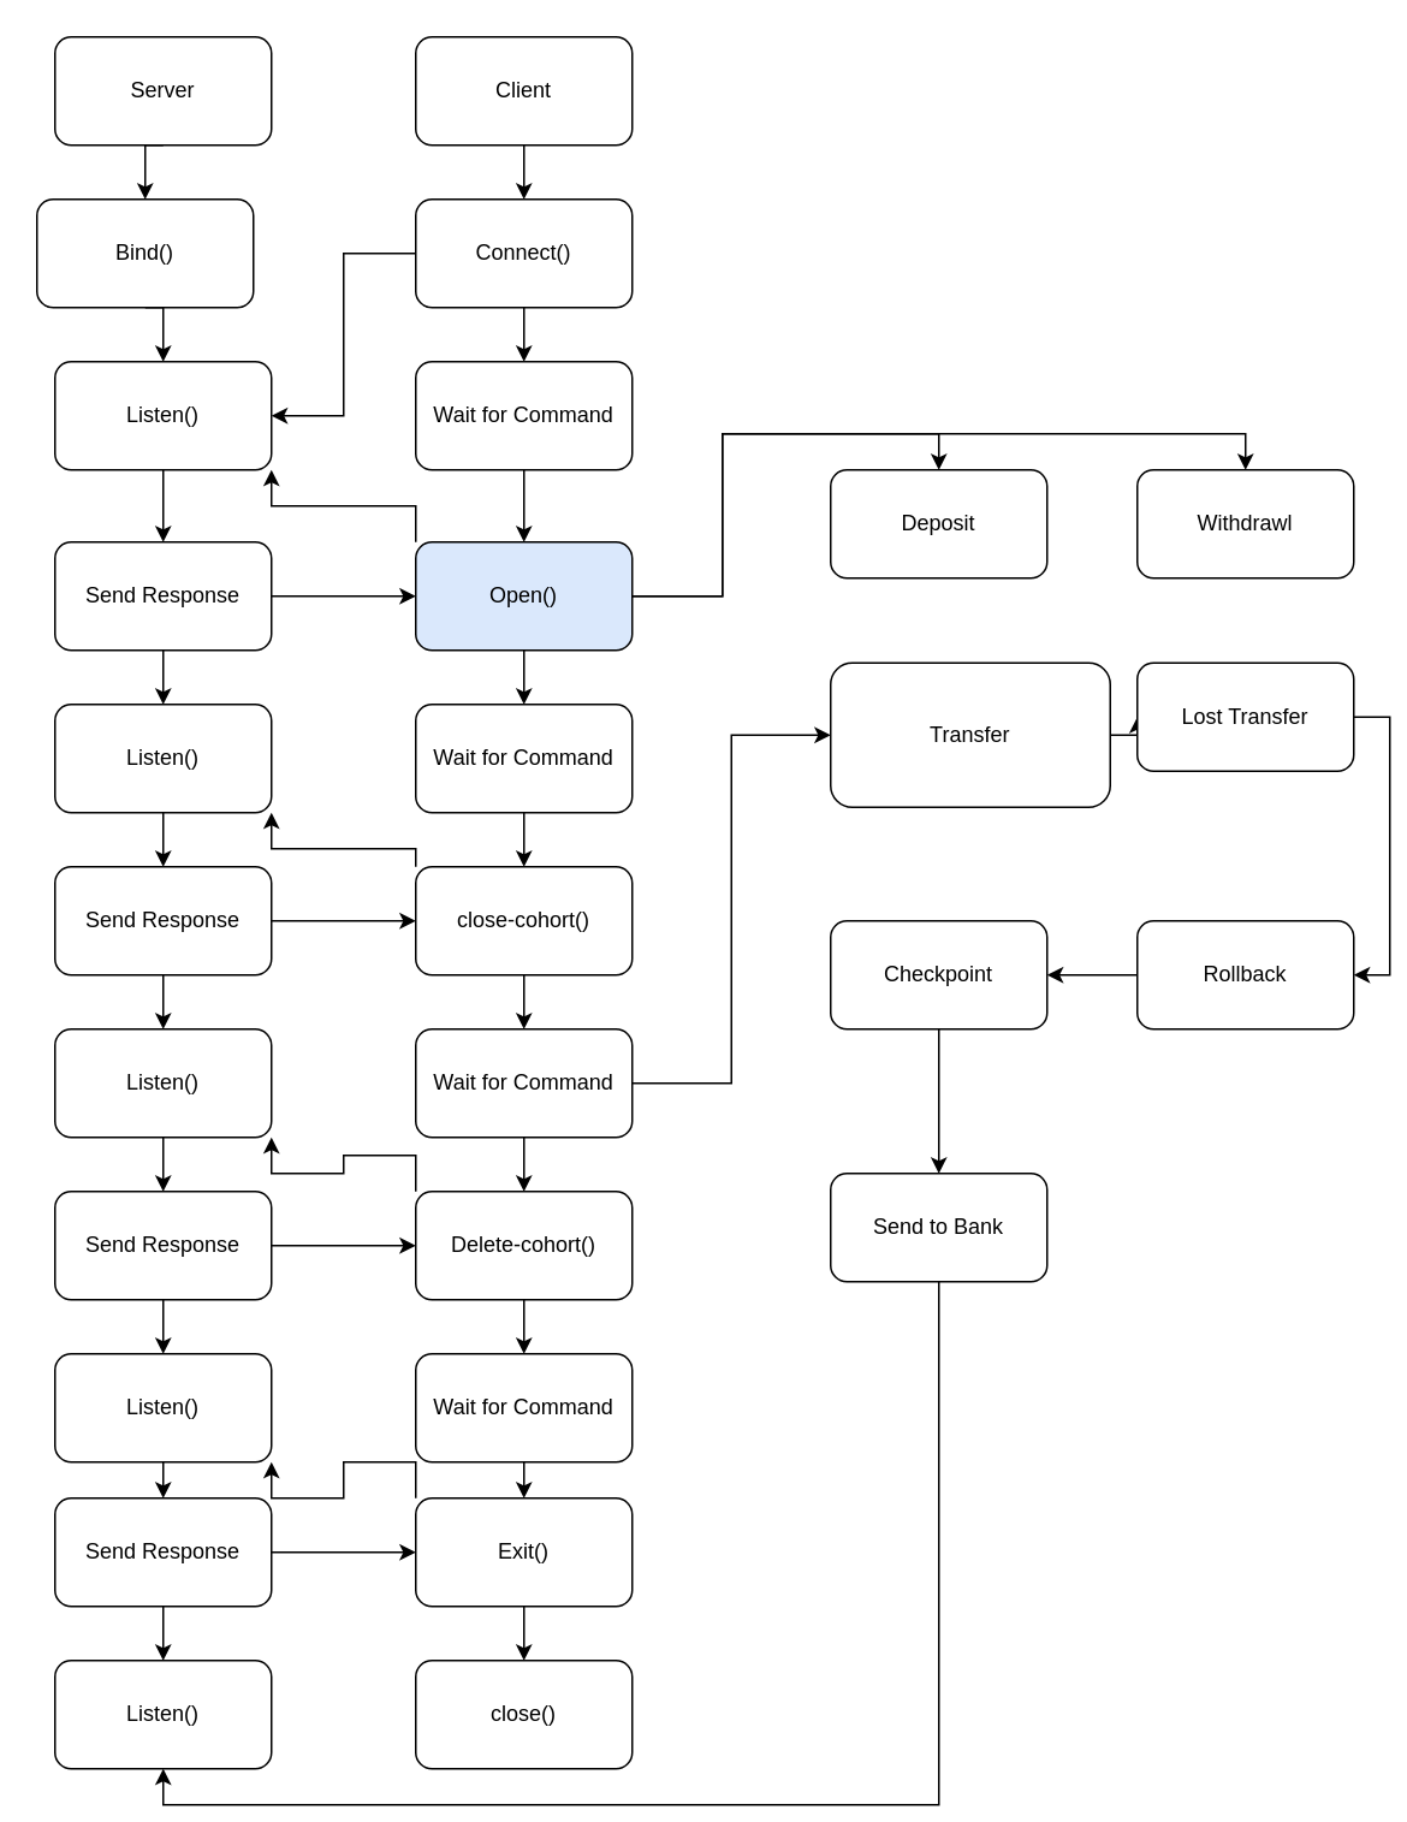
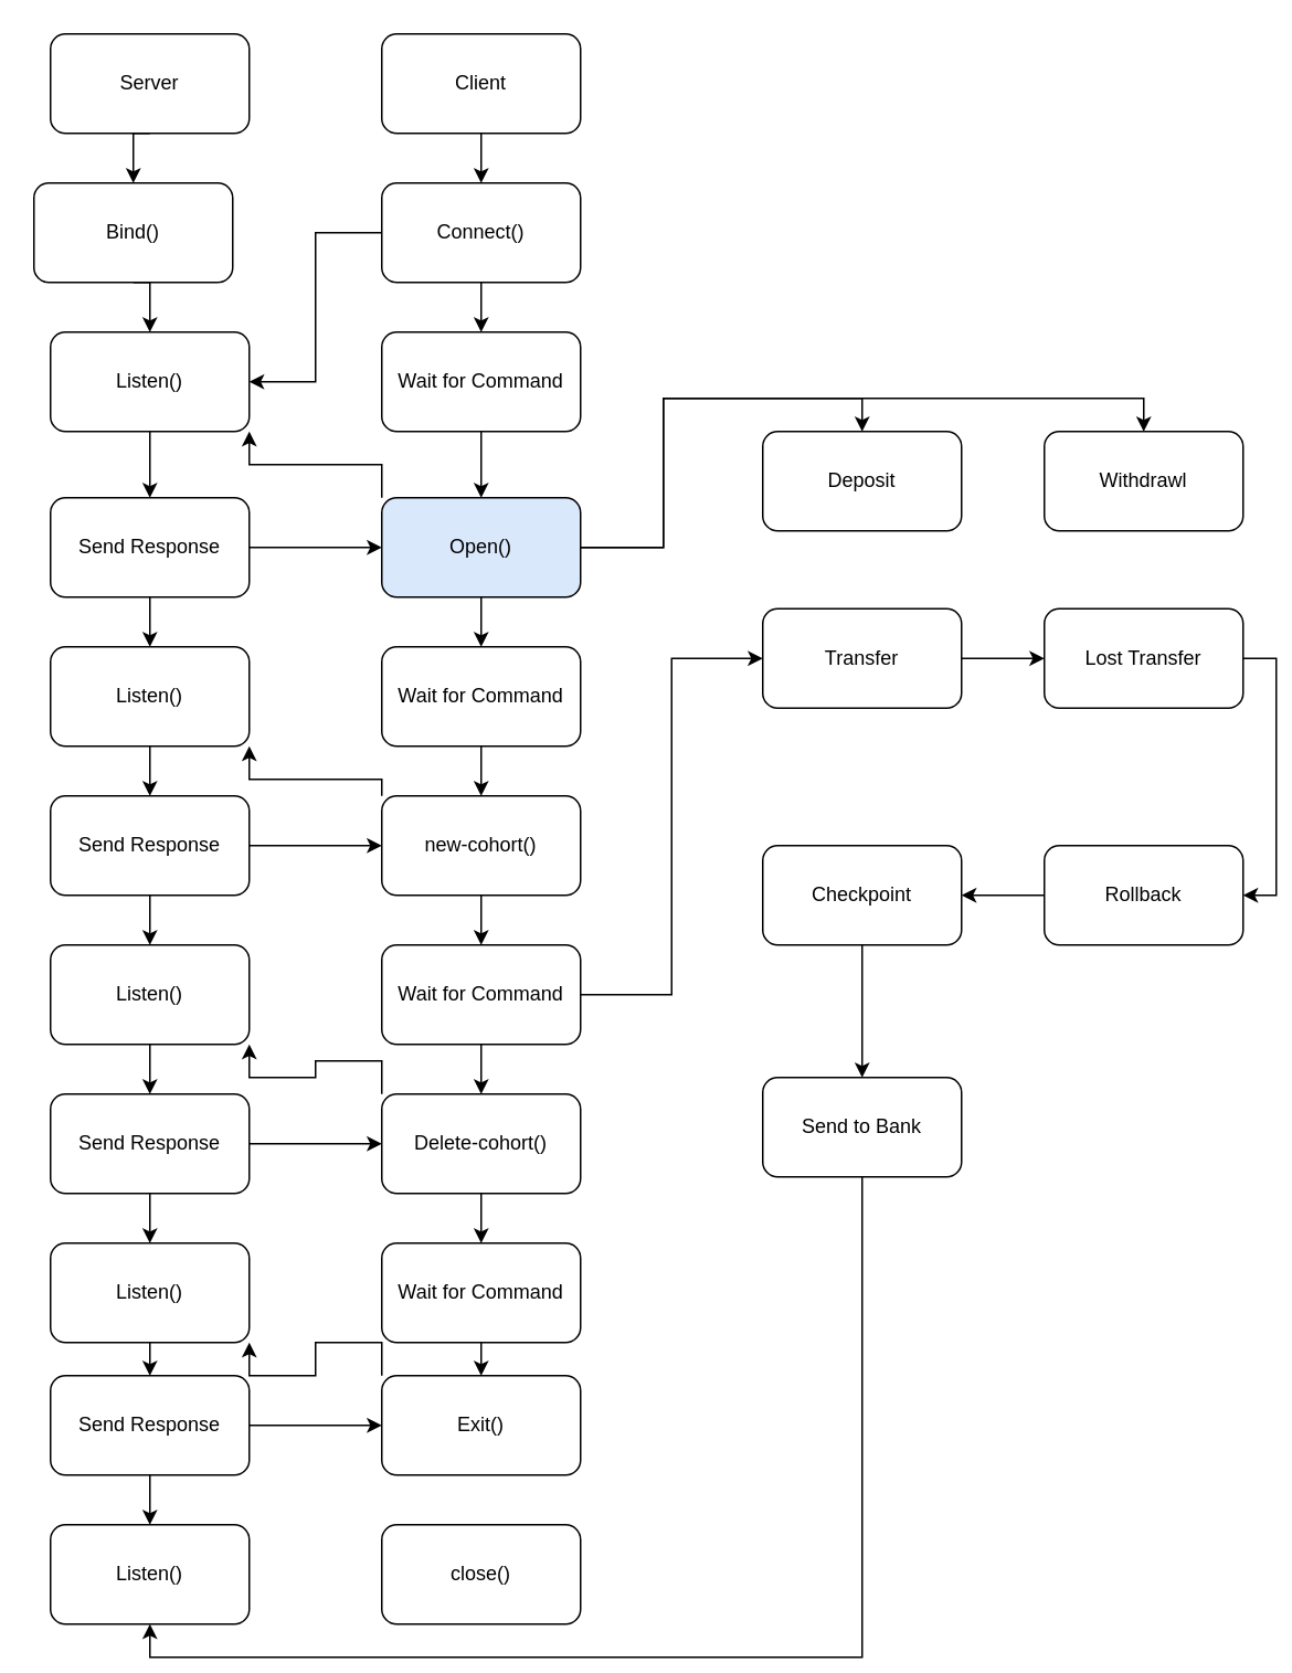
  <mxCell id="0" />
  <mxCell id="1" parent="0" />
  <mxCell id="2" style="edgeStyle=orthogonalEdgeStyle;rounded=0;orthogonalLoop=1;jettySize=auto;html=1;exitX=0.5;exitY=1;exitDx=0;exitDy=0;entryX=0.5;entryY=0;entryDx=0;entryDy=0;" parent="1" source="3" target="7" edge="1"><mxGeometry relative="1" as="geometry" /></mxCell>
  <mxCell id="3" value="Server" style="rounded=1;whiteSpace=wrap;html=1;" parent="1" vertex="1"><mxGeometry x="30" y="20" width="120" height="60" as="geometry" /></mxCell>
  <mxCell id="4" style="edgeStyle=orthogonalEdgeStyle;rounded=0;orthogonalLoop=1;jettySize=auto;html=1;exitX=0.5;exitY=1;exitDx=0;exitDy=0;entryX=0.5;entryY=0;entryDx=0;entryDy=0;" parent="1" source="5" target="12" edge="1"><mxGeometry relative="1" as="geometry" /></mxCell>
  <mxCell id="5" value="Client" style="rounded=1;whiteSpace=wrap;html=1;" parent="1" vertex="1"><mxGeometry x="230" y="20" width="120" height="60" as="geometry" /></mxCell>
  <mxCell id="6" style="edgeStyle=orthogonalEdgeStyle;rounded=0;orthogonalLoop=1;jettySize=auto;html=1;exitX=0.5;exitY=1;exitDx=0;exitDy=0;entryX=0.5;entryY=0;entryDx=0;entryDy=0;" parent="1" source="7" target="9" edge="1"><mxGeometry relative="1" as="geometry" /></mxCell>
  <mxCell id="7" value="Bind()" style="rounded=1;whiteSpace=wrap;html=1;" parent="1" vertex="1"><mxGeometry x="20" y="110" width="120" height="60" as="geometry" /></mxCell>
  <mxCell id="8" style="edgeStyle=orthogonalEdgeStyle;rounded=0;orthogonalLoop=1;jettySize=auto;html=1;exitX=0.5;exitY=1;exitDx=0;exitDy=0;entryX=0.5;entryY=0;entryDx=0;entryDy=0;" parent="1" source="9" target="20" edge="1"><mxGeometry relative="1" as="geometry" /></mxCell>
  <mxCell id="9" value="Listen()" style="rounded=1;whiteSpace=wrap;html=1;" parent="1" vertex="1"><mxGeometry x="30" y="200" width="120" height="60" as="geometry" /></mxCell>
  <mxCell id="10" style="edgeStyle=orthogonalEdgeStyle;rounded=0;orthogonalLoop=1;jettySize=auto;html=1;exitX=0;exitY=0.5;exitDx=0;exitDy=0;entryX=1;entryY=0.5;entryDx=0;entryDy=0;" parent="1" source="12" target="9" edge="1"><mxGeometry relative="1" as="geometry" /></mxCell>
  <mxCell id="11" style="edgeStyle=orthogonalEdgeStyle;rounded=0;orthogonalLoop=1;jettySize=auto;html=1;exitX=0.5;exitY=1;exitDx=0;exitDy=0;entryX=0.5;entryY=0;entryDx=0;entryDy=0;" parent="1" source="12" target="24" edge="1"><mxGeometry relative="1" as="geometry" /></mxCell>
  <mxCell id="12" value="Connect()" style="rounded=1;whiteSpace=wrap;html=1;" parent="1" vertex="1"><mxGeometry x="230" y="110" width="120" height="60" as="geometry" /></mxCell>
  <mxCell id="13" style="edgeStyle=orthogonalEdgeStyle;rounded=0;orthogonalLoop=1;jettySize=auto;html=1;exitX=0;exitY=0;exitDx=0;exitDy=0;entryX=1;entryY=1;entryDx=0;entryDy=0;" parent="1" source="17" target="9" edge="1"><mxGeometry relative="1" as="geometry" /></mxCell>
  <mxCell id="14" style="edgeStyle=orthogonalEdgeStyle;rounded=0;orthogonalLoop=1;jettySize=auto;html=1;exitX=0.5;exitY=1;exitDx=0;exitDy=0;entryX=0.5;entryY=0;entryDx=0;entryDy=0;" parent="1" source="17" target="26" edge="1"><mxGeometry relative="1" as="geometry" /></mxCell>
  <mxCell id="15" style="edgeStyle=orthogonalEdgeStyle;rounded=0;orthogonalLoop=1;jettySize=auto;html=1;exitX=1;exitY=0.5;exitDx=0;exitDy=0;entryX=0.5;entryY=0;entryDx=0;entryDy=0;" edge="1" parent="1" source="17" target="56"><mxGeometry relative="1" as="geometry"><Array as="points"><mxPoint x="400" y="330" /><mxPoint x="400" y="240" /><mxPoint x="520" y="240" /></Array></mxGeometry></mxCell>
  <mxCell id="16" style="edgeStyle=orthogonalEdgeStyle;rounded=0;orthogonalLoop=1;jettySize=auto;html=1;exitX=1;exitY=0.5;exitDx=0;exitDy=0;entryX=0.5;entryY=0;entryDx=0;entryDy=0;" edge="1" parent="1" source="17" target="57"><mxGeometry relative="1" as="geometry"><Array as="points"><mxPoint x="400" y="330" /><mxPoint x="400" y="240" /><mxPoint x="690" y="240" /></Array></mxGeometry></mxCell>
  <mxCell id="17" value="Open()" style="rounded=1;whiteSpace=wrap;html=1;fillColor=#dae8fc;" parent="1" vertex="1"><mxGeometry x="230" y="300" width="120" height="60" as="geometry" /></mxCell>
  <mxCell id="18" style="edgeStyle=orthogonalEdgeStyle;rounded=0;orthogonalLoop=1;jettySize=auto;html=1;exitX=1;exitY=0.5;exitDx=0;exitDy=0;" parent="1" source="20" target="17" edge="1"><mxGeometry relative="1" as="geometry" /></mxCell>
  <mxCell id="19" style="edgeStyle=orthogonalEdgeStyle;rounded=0;orthogonalLoop=1;jettySize=auto;html=1;exitX=0.5;exitY=1;exitDx=0;exitDy=0;entryX=0.5;entryY=0;entryDx=0;entryDy=0;" parent="1" source="20" target="22" edge="1"><mxGeometry relative="1" as="geometry" /></mxCell>
  <mxCell id="20" value="Send Response" style="rounded=1;whiteSpace=wrap;html=1;" parent="1" vertex="1"><mxGeometry x="30" y="300" width="120" height="60" as="geometry" /></mxCell>
  <mxCell id="21" style="edgeStyle=orthogonalEdgeStyle;rounded=0;orthogonalLoop=1;jettySize=auto;html=1;exitX=0.5;exitY=1;exitDx=0;exitDy=0;entryX=0.5;entryY=0;entryDx=0;entryDy=0;" parent="1" source="22" target="33" edge="1"><mxGeometry relative="1" as="geometry" /></mxCell>
  <mxCell id="22" value="Listen()" style="rounded=1;whiteSpace=wrap;html=1;" parent="1" vertex="1"><mxGeometry x="30" y="390" width="120" height="60" as="geometry" /></mxCell>
  <mxCell id="23" style="edgeStyle=orthogonalEdgeStyle;rounded=0;orthogonalLoop=1;jettySize=auto;html=1;exitX=0.5;exitY=1;exitDx=0;exitDy=0;entryX=0.5;entryY=0;entryDx=0;entryDy=0;" parent="1" source="24" target="17" edge="1"><mxGeometry relative="1" as="geometry" /></mxCell>
  <mxCell id="24" value="Wait for Command" style="rounded=1;whiteSpace=wrap;html=1;" parent="1" vertex="1"><mxGeometry x="230" y="200" width="120" height="60" as="geometry" /></mxCell>
  <mxCell id="25" style="edgeStyle=orthogonalEdgeStyle;rounded=0;orthogonalLoop=1;jettySize=auto;html=1;exitX=0.5;exitY=1;exitDx=0;exitDy=0;entryX=0.5;entryY=0;entryDx=0;entryDy=0;" parent="1" source="26" target="30" edge="1"><mxGeometry relative="1" as="geometry" /></mxCell>
  <mxCell id="26" value="Wait for Command" style="rounded=1;whiteSpace=wrap;html=1;" parent="1" vertex="1"><mxGeometry x="230" y="390" width="120" height="60" as="geometry" /></mxCell>
  <mxCell id="27" style="edgeStyle=orthogonalEdgeStyle;rounded=0;orthogonalLoop=1;jettySize=auto;html=1;exitX=0;exitY=0;exitDx=0;exitDy=0;entryX=1;entryY=1;entryDx=0;entryDy=0;" parent="1" source="30" target="22" edge="1"><mxGeometry relative="1" as="geometry"><Array as="points"><mxPoint x="230" y="470" /><mxPoint x="150" y="470" /></Array></mxGeometry></mxCell>
  <mxCell id="28" style="edgeStyle=orthogonalEdgeStyle;rounded=0;orthogonalLoop=1;jettySize=auto;html=1;exitX=0.5;exitY=1;exitDx=0;exitDy=0;entryX=0.5;entryY=0;entryDx=0;entryDy=0;" parent="1" source="30" target="35" edge="1"><mxGeometry relative="1" as="geometry" /></mxCell>
  <mxCell id="29" style="edgeStyle=orthogonalEdgeStyle;rounded=0;orthogonalLoop=1;jettySize=auto;html=1;exitX=1;exitY=0.5;exitDx=0;exitDy=0;entryX=0;entryY=0.5;entryDx=0;entryDy=0;" edge="1" parent="1" source="35" target="59"><mxGeometry relative="1" as="geometry" /></mxCell>
- <mxCell id="30" value="close-cohort()" style="rounded=1;whiteSpace=wrap;html=1;" parent="1" vertex="1"><mxGeometry x="230" y="480" width="120" height="60" as="geometry" /></mxCell>
+ <mxCell id="30" value="new-cohort()" style="rounded=1;whiteSpace=wrap;html=1;" parent="1" vertex="1"><mxGeometry x="230" y="480" width="120" height="60" as="geometry" /></mxCell>
  <mxCell id="31" style="edgeStyle=orthogonalEdgeStyle;rounded=0;orthogonalLoop=1;jettySize=auto;html=1;exitX=1;exitY=0.5;exitDx=0;exitDy=0;" parent="1" source="33" target="30" edge="1"><mxGeometry relative="1" as="geometry" /></mxCell>
  <mxCell id="32" style="edgeStyle=orthogonalEdgeStyle;rounded=0;orthogonalLoop=1;jettySize=auto;html=1;exitX=0.5;exitY=1;exitDx=0;exitDy=0;entryX=0.5;entryY=0;entryDx=0;entryDy=0;" parent="1" source="33" target="37" edge="1"><mxGeometry relative="1" as="geometry" /></mxCell>
  <mxCell id="33" value="Send Response" style="rounded=1;whiteSpace=wrap;html=1;" parent="1" vertex="1"><mxGeometry x="30" y="480" width="120" height="60" as="geometry" /></mxCell>
  <mxCell id="34" style="edgeStyle=orthogonalEdgeStyle;rounded=0;orthogonalLoop=1;jettySize=auto;html=1;exitX=0.5;exitY=1;exitDx=0;exitDy=0;entryX=0.5;entryY=0;entryDx=0;entryDy=0;" parent="1" source="35" target="40" edge="1"><mxGeometry relative="1" as="geometry" /></mxCell>
  <mxCell id="35" value="Wait for Command" style="rounded=1;whiteSpace=wrap;html=1;" parent="1" vertex="1"><mxGeometry x="230" y="570" width="120" height="60" as="geometry" /></mxCell>
  <mxCell id="36" style="edgeStyle=orthogonalEdgeStyle;rounded=0;orthogonalLoop=1;jettySize=auto;html=1;exitX=0.5;exitY=1;exitDx=0;exitDy=0;entryX=0.5;entryY=0;entryDx=0;entryDy=0;" parent="1" source="37" target="43" edge="1"><mxGeometry relative="1" as="geometry" /></mxCell>
  <mxCell id="37" value="Listen()" style="rounded=1;whiteSpace=wrap;html=1;" parent="1" vertex="1"><mxGeometry x="30" y="570" width="120" height="60" as="geometry" /></mxCell>
  <mxCell id="38" style="edgeStyle=orthogonalEdgeStyle;rounded=0;orthogonalLoop=1;jettySize=auto;html=1;exitX=0;exitY=0;exitDx=0;exitDy=0;entryX=1;entryY=1;entryDx=0;entryDy=0;" parent="1" source="40" target="37" edge="1"><mxGeometry relative="1" as="geometry" /></mxCell>
  <mxCell id="39" style="edgeStyle=orthogonalEdgeStyle;rounded=0;orthogonalLoop=1;jettySize=auto;html=1;exitX=0.5;exitY=1;exitDx=0;exitDy=0;entryX=0.5;entryY=0;entryDx=0;entryDy=0;" parent="1" source="40" target="45" edge="1"><mxGeometry relative="1" as="geometry" /></mxCell>
  <mxCell id="40" value="Delete-cohort()" style="rounded=1;whiteSpace=wrap;html=1;" parent="1" vertex="1"><mxGeometry x="230" y="660" width="120" height="60" as="geometry" /></mxCell>
  <mxCell id="41" style="edgeStyle=orthogonalEdgeStyle;rounded=0;orthogonalLoop=1;jettySize=auto;html=1;exitX=1;exitY=0.5;exitDx=0;exitDy=0;" parent="1" source="43" target="40" edge="1"><mxGeometry relative="1" as="geometry" /></mxCell>
  <mxCell id="42" style="edgeStyle=orthogonalEdgeStyle;rounded=0;orthogonalLoop=1;jettySize=auto;html=1;exitX=0.5;exitY=1;exitDx=0;exitDy=0;entryX=0.5;entryY=0;entryDx=0;entryDy=0;" parent="1" source="43" target="47" edge="1"><mxGeometry relative="1" as="geometry" /></mxCell>
  <mxCell id="43" value="Send Response" style="rounded=1;whiteSpace=wrap;html=1;" parent="1" vertex="1"><mxGeometry x="30" y="660" width="120" height="60" as="geometry" /></mxCell>
  <mxCell id="44" style="edgeStyle=orthogonalEdgeStyle;rounded=0;orthogonalLoop=1;jettySize=auto;html=1;exitX=0.5;exitY=1;exitDx=0;exitDy=0;entryX=0.5;entryY=0;entryDx=0;entryDy=0;" parent="1" source="45" target="50" edge="1"><mxGeometry relative="1" as="geometry" /></mxCell>
  <mxCell id="45" value="Wait for Command" style="rounded=1;whiteSpace=wrap;html=1;" parent="1" vertex="1"><mxGeometry x="230" y="750" width="120" height="60" as="geometry" /></mxCell>
  <mxCell id="46" style="edgeStyle=orthogonalEdgeStyle;rounded=0;orthogonalLoop=1;jettySize=auto;html=1;exitX=0.5;exitY=1;exitDx=0;exitDy=0;entryX=0.5;entryY=0;entryDx=0;entryDy=0;" parent="1" source="47" target="53" edge="1"><mxGeometry relative="1" as="geometry" /></mxCell>
  <mxCell id="47" value="Listen()" style="rounded=1;whiteSpace=wrap;html=1;" parent="1" vertex="1"><mxGeometry x="30" y="750" width="120" height="60" as="geometry" /></mxCell>
  <mxCell id="48" style="edgeStyle=orthogonalEdgeStyle;rounded=0;orthogonalLoop=1;jettySize=auto;html=1;exitX=0;exitY=0;exitDx=0;exitDy=0;entryX=1;entryY=1;entryDx=0;entryDy=0;" parent="1" source="50" target="47" edge="1"><mxGeometry relative="1" as="geometry" /></mxCell>
- <mxCell id="49" style="edgeStyle=orthogonalEdgeStyle;rounded=0;orthogonalLoop=1;jettySize=auto;html=1;exitX=0.5;exitY=1;exitDx=0;exitDy=0;entryX=0.5;entryY=0;entryDx=0;entryDy=0;" parent="1" source="50" target="55" edge="1"><mxGeometry relative="1" as="geometry" /></mxCell>
  <mxCell id="50" value="Exit()" style="rounded=1;whiteSpace=wrap;html=1;" parent="1" vertex="1"><mxGeometry x="230" y="830" width="120" height="60" as="geometry" /></mxCell>
  <mxCell id="51" style="edgeStyle=orthogonalEdgeStyle;rounded=0;orthogonalLoop=1;jettySize=auto;html=1;exitX=1;exitY=0.5;exitDx=0;exitDy=0;entryX=0;entryY=0.5;entryDx=0;entryDy=0;" parent="1" source="53" target="50" edge="1"><mxGeometry relative="1" as="geometry" /></mxCell>
  <mxCell id="52" style="edgeStyle=orthogonalEdgeStyle;rounded=0;orthogonalLoop=1;jettySize=auto;html=1;exitX=0.5;exitY=1;exitDx=0;exitDy=0;entryX=0.5;entryY=0;entryDx=0;entryDy=0;" parent="1" source="53" target="54" edge="1"><mxGeometry relative="1" as="geometry" /></mxCell>
  <mxCell id="53" value="Send Response" style="rounded=1;whiteSpace=wrap;html=1;" parent="1" vertex="1"><mxGeometry x="30" y="830" width="120" height="60" as="geometry" /></mxCell>
  <mxCell id="54" value="Listen()" style="rounded=1;whiteSpace=wrap;html=1;" parent="1" vertex="1"><mxGeometry x="30" y="920" width="120" height="60" as="geometry" /></mxCell>
  <mxCell id="55" value="close()" style="rounded=1;whiteSpace=wrap;html=1;" parent="1" vertex="1"><mxGeometry x="230" y="920" width="120" height="60" as="geometry" /></mxCell>
  <mxCell id="56" value="Deposit" style="rounded=1;whiteSpace=wrap;html=1;" vertex="1" parent="1"><mxGeometry x="460" y="260" width="120" height="60" as="geometry" /></mxCell>
  <mxCell id="57" value="Withdrawl" style="rounded=1;whiteSpace=wrap;html=1;" vertex="1" parent="1"><mxGeometry x="630" y="260" width="120" height="60" as="geometry" /></mxCell>
  <mxCell id="58" style="edgeStyle=orthogonalEdgeStyle;rounded=0;orthogonalLoop=1;jettySize=auto;html=1;exitX=1;exitY=0.5;exitDx=0;exitDy=0;entryX=0;entryY=0.5;entryDx=0;entryDy=0;" edge="1" parent="1" source="59" target="61"><mxGeometry relative="1" as="geometry" /></mxCell>
- <mxCell id="59" value="Transfer" style="rounded=1;whiteSpace=wrap;html=1;" vertex="1" parent="1"><mxGeometry x="460" y="367" width="155" height="80" as="geometry" /></mxCell>
+ <mxCell id="59" value="Transfer" style="rounded=1;whiteSpace=wrap;html=1;" vertex="1" parent="1"><mxGeometry x="460" y="367" width="120" height="60" as="geometry" /></mxCell>
  <mxCell id="60" style="edgeStyle=orthogonalEdgeStyle;rounded=0;orthogonalLoop=1;jettySize=auto;html=1;exitX=1;exitY=0.5;exitDx=0;exitDy=0;entryX=1;entryY=0.5;entryDx=0;entryDy=0;" edge="1" parent="1" source="61" target="65"><mxGeometry relative="1" as="geometry" /></mxCell>
  <mxCell id="61" value="Lost Transfer" style="rounded=1;whiteSpace=wrap;html=1;" vertex="1" parent="1"><mxGeometry x="630" y="367" width="120" height="60" as="geometry" /></mxCell>
  <mxCell id="62" style="edgeStyle=orthogonalEdgeStyle;rounded=0;orthogonalLoop=1;jettySize=auto;html=1;exitX=0.5;exitY=1;exitDx=0;exitDy=0;entryX=0.5;entryY=0;entryDx=0;entryDy=0;" edge="1" parent="1" source="63" target="67"><mxGeometry relative="1" as="geometry" /></mxCell>
  <mxCell id="63" value="Checkpoint" style="rounded=1;whiteSpace=wrap;html=1;" vertex="1" parent="1"><mxGeometry x="460" y="510" width="120" height="60" as="geometry" /></mxCell>
  <mxCell id="64" style="edgeStyle=orthogonalEdgeStyle;rounded=0;orthogonalLoop=1;jettySize=auto;html=1;exitX=0;exitY=0.5;exitDx=0;exitDy=0;entryX=1;entryY=0.5;entryDx=0;entryDy=0;" edge="1" parent="1" source="65" target="63"><mxGeometry relative="1" as="geometry" /></mxCell>
  <mxCell id="65" value="Rollback" style="rounded=1;whiteSpace=wrap;html=1;" vertex="1" parent="1"><mxGeometry x="630" y="510" width="120" height="60" as="geometry" /></mxCell>
  <mxCell id="66" style="edgeStyle=orthogonalEdgeStyle;rounded=0;orthogonalLoop=1;jettySize=auto;html=1;exitX=0.5;exitY=1;exitDx=0;exitDy=0;entryX=0.5;entryY=1;entryDx=0;entryDy=0;" edge="1" parent="1" source="67" target="54"><mxGeometry relative="1" as="geometry" /></mxCell>
  <mxCell id="67" value="Send to Bank" style="rounded=1;whiteSpace=wrap;html=1;" vertex="1" parent="1"><mxGeometry x="460" y="650" width="120" height="60" as="geometry" /></mxCell>
